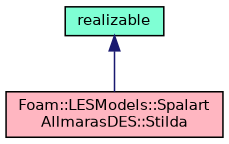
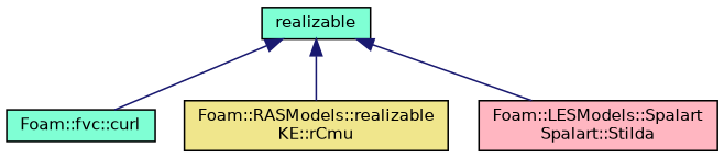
  digraph {
    rankdir=TB
    node [color=black fillcolor=aquamarine fontname=Helvetica fontsize=10 shape=record style=filled]
    edge [color=midnightblue dir=back fontname=Helvetica fontsize=10 labelfontname=Helvetica labelfontsize=10 style=solid]
    n1 [fontcolor=black height=0.2 label=realizable width=0.4]
-   n4 [fillcolor=lightpink height=0.2 label="Foam::LESModels::Spalart\lAllmarasDES::Stilda" width=0.4]
+   n2 [height=0.2 label="Foam::fvc::curl" width=0.4]
+   n3 [fillcolor=khaki height=0.2 label="Foam::RASModels::realizable\lKE::rCmu" width=0.4]
+   n4 [fillcolor=lightpink height=0.2 label="Foam::LESModels::Spalart\lSpalart::Stilda" width=0.4]
+   n1 -> n2
+   n1 -> n3
    n1 -> n4
  }
